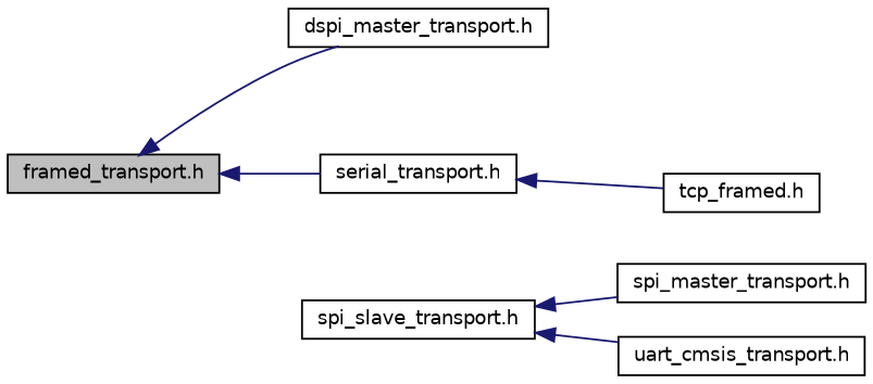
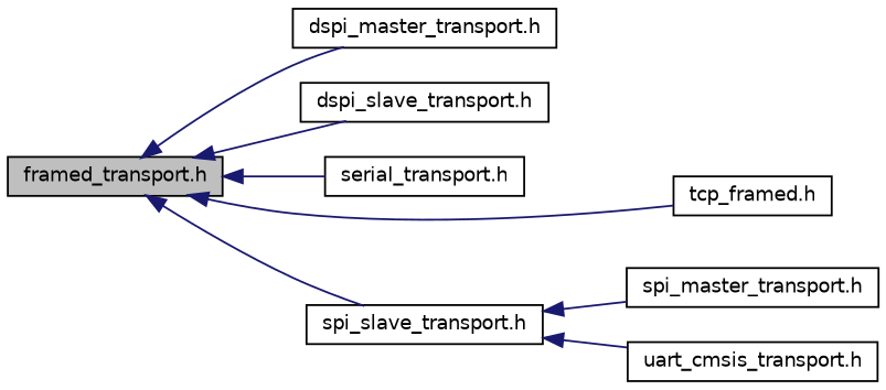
  digraph {
    rankdir=LR
    node [color=black fillcolor=white fontname=Helvetica fontsize=10 shape=record style=filled]
    edge [color=midnightblue dir=back fontname=Helvetica fontsize=10 labelfontname=Helvetica labelfontsize=10 style=solid]
    n1 [fillcolor=grey75 fontcolor=black height=0.2 label="framed_transport.h" width=0.4]
    n2 [height=0.2 label="dspi_master_transport.h" width=0.4]
+   n3 [height=0.2 label="dspi_slave_transport.h" width=0.4]
    n4 [height=0.2 label="serial_transport.h" width=0.4]
    n5 [height=0.2 label="spi_slave_transport.h" width=0.4]
    n6 [height=0.2 label="tcp_framed.h" width=0.4]
    n7 [height=0.2 label="spi_master_transport.h" width=0.4]
    n8 [height=0.2 label="uart_cmsis_transport.h" width=0.4]
    n1 -> n2
+   n1 -> n3
    n1 -> n4
-   n4 -> n6
+   n1 -> n5
+   n1 -> n6
    n5 -> n7
    n5 -> n8
  }
